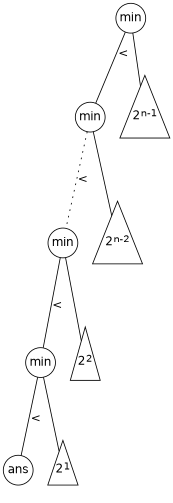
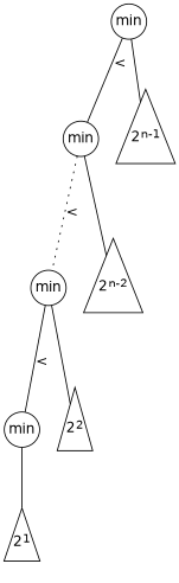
  graph {
    fontname="DejaVu Sans"
    node [fontname="DejaVu Sans" margin=0 shape=circle]
    edge [fontname="DejaVu Sans"]
    n1 [label=min width=0.5]
    n2 [label=min width=0.5]
    n3 [height=1.4 label=<2<SUP>n-1</SUP>> shape=triangle width=0.5]
    n4 [label=min width=0.5]
    n5 [height=1.4 label=<2<SUP>n-2</SUP>> shape=triangle width=0.5]
    n6 [label=min width=0.5]
    n7 [height=1.2 label=<2<SUP>2</SUP>> shape=triangle width=0.5]
-   n8 [label=ans width=0.5]
    n9 [height=1 label=<2<SUP>1</SUP>> shape=triangle width=0.5]
    n1 -- n2 [label="<"]
    n1 -- n3
    n2 -- n4 [label="<" style=dotted]
    n2 -- n5
    n4 -- n6 [label="<"]
    n4 -- n7
-   n6 -- n8 [label="<"]
    n6 -- n9
  }
